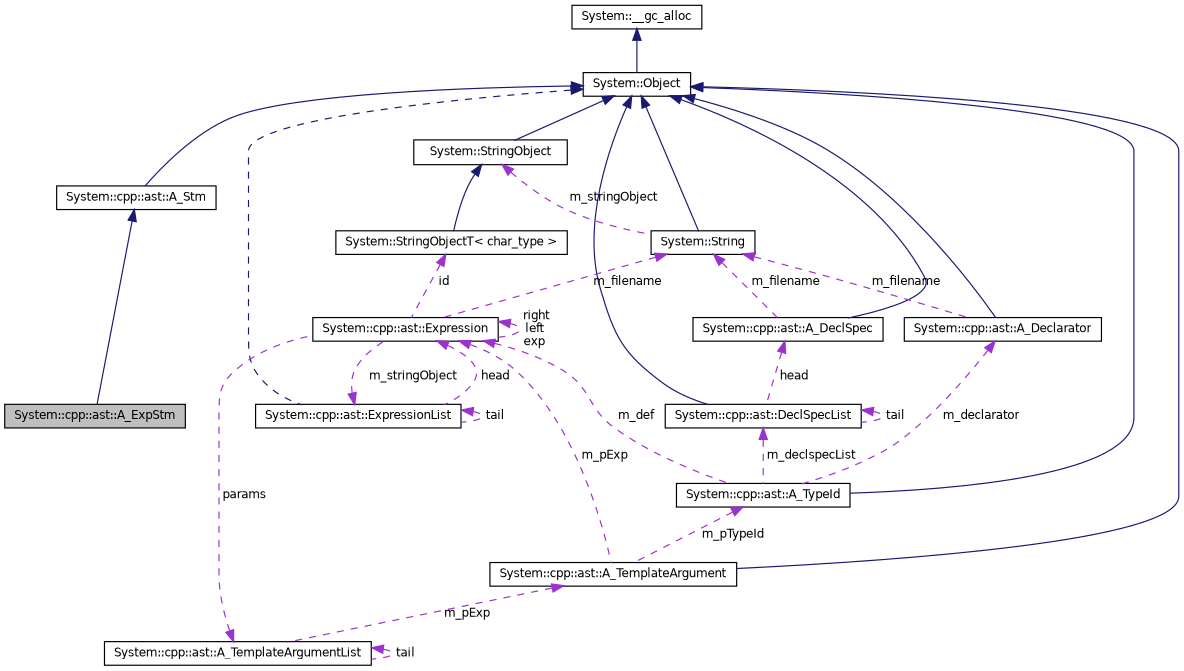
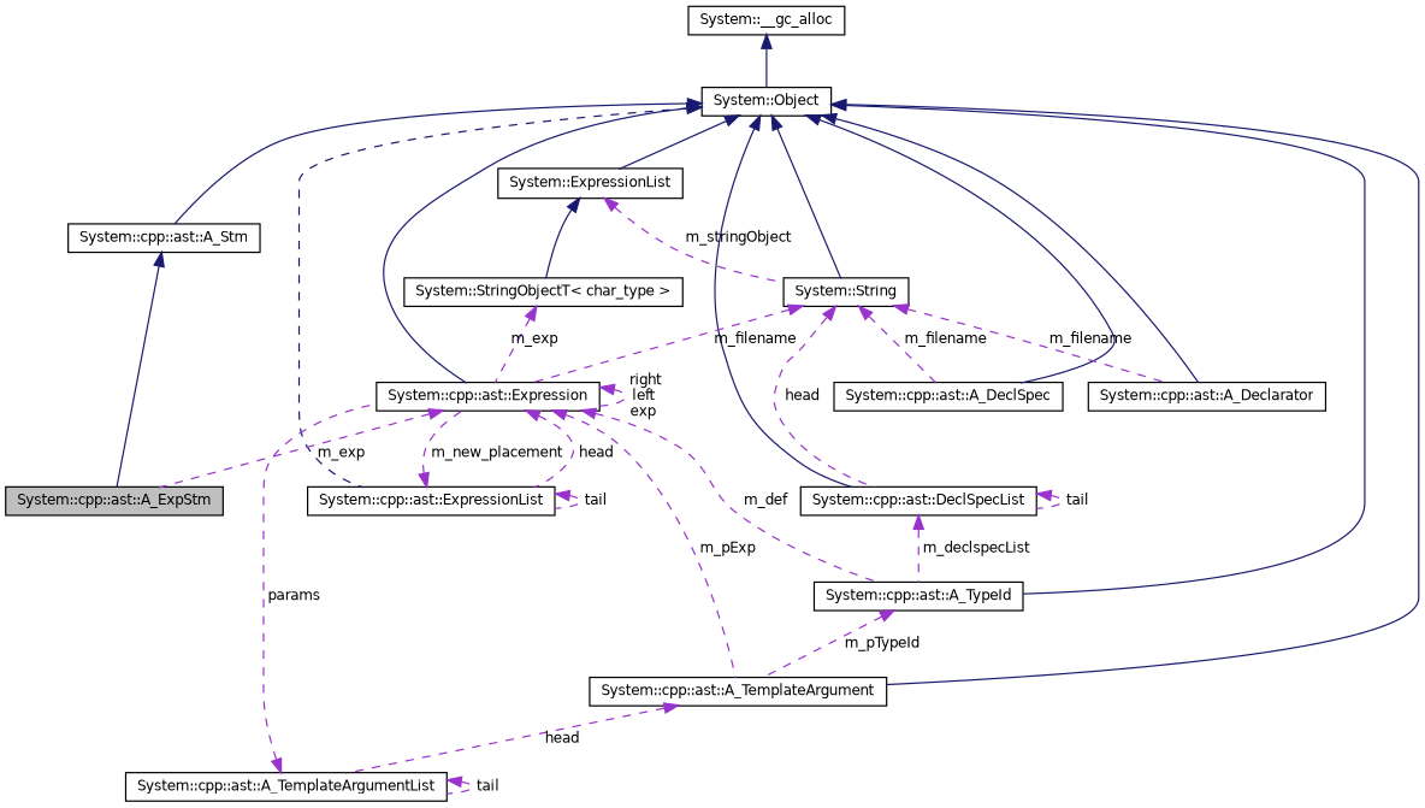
  digraph {
    rankdir=TB
    node [color=black fillcolor=white fontname=Helvetica fontsize=10 shape=record style=filled]
    edge [color=darkorchid3 dir=back fontname=Helvetica fontsize=10 labelfontname=Helvetica labelfontsize=10 style=dashed]
    n1 [fillcolor=grey75 fontcolor=black height=0.2 label="System::cpp::ast::A_ExpStm" width=0.4]
    n2 [height=0.2 label="System::cpp::ast::A_Stm" width=0.4]
    n3 [height=0.2 label="System::Object" width=0.4]
    n4 [height=0.2 label="System::cpp::ast::Expression" width=0.4]
-   n5 [height=0.2 label="System::StringObject" width=0.4]
+   n5 [height=0.2 label="System::ExpressionList" width=0.4]
    n6 [height=0.2 label="System::cpp::ast::ExpressionList" width=0.4]
    n7 [height=0.2 label="System::cpp::ast::A_TemplateArgument" width=0.4]
    n8 [height=0.2 label="System::cpp::ast::A_TypeId" width=0.4]
    n9 [height=0.2 label="System::cpp::ast::DeclSpecList" width=0.4]
    n10 [height=0.2 label="System::cpp::ast::A_DeclSpec" width=0.4]
    n11 [height=0.2 label="System::cpp::ast::A_Declarator" width=0.4]
    n12 [height=0.2 label="System::String" width=0.4]
    n13 [height=0.2 label="System::StringObjectT\< char_type \>" width=0.4]
    n14 [height=0.2 label="System::cpp::ast::A_TemplateArgumentList" width=0.4]
    n15 [height=0.2 label="System::__gc_alloc" width=0.4]
    n2 -> n1 [color=midnightblue style=solid]
    n3 -> n2 [color=midnightblue style=solid]
+   n3 -> n4 [color=midnightblue style=solid]
    n3 -> n5 [color=midnightblue style=solid]
    n3 -> n6 [color=midnightblue]
    n3 -> n7 [color=midnightblue style=solid]
    n3 -> n8 [color=midnightblue style=solid]
    n3 -> n9 [color=midnightblue style=solid]
    n3 -> n10 [color=midnightblue style=solid]
    n3 -> n11 [color=midnightblue style=solid]
    n3 -> n12 [color=midnightblue style=solid]
+   n4 -> n1 [label=" m_exp"]
    n4 -> n4 [label=" right\nleft\nexp"]
    n4 -> n6 [label=" head"]
    n4 -> n7 [label=" m_pExp"]
    n4 -> n8 [label=" m_def"]
    n5 -> n12 [label=" m_stringObject"]
    n5 -> n13 [color=midnightblue style=solid]
-   n6 -> n4 [label=" m_stringObject"]
+   n6 -> n4 [label=" m_new_placement"]
    n6 -> n6 [label=" tail"]
-   n7 -> n14 [label=" m_pExp"]
+   n7 -> n14 [label=" head"]
    n8 -> n7 [label=" m_pTypeId"]
    n9 -> n8 [label=" m_declspecList"]
    n9 -> n9 [label=" tail"]
-   n10 -> n9 [label=" head"]
-   n11 -> n8 [label=" m_declarator"]
+   n12 -> n9 [label=" head"]
    n12 -> n4 [label=" m_filename"]
    n12 -> n10 [label=" m_filename"]
    n12 -> n11 [label=" m_filename"]
-   n13 -> n4 [label=" id"]
+   n13 -> n4 [label=" m_exp"]
    n14 -> n4 [label=" params"]
    n14 -> n14 [label=" tail"]
    n15 -> n3 [color=midnightblue style=solid]
  }
